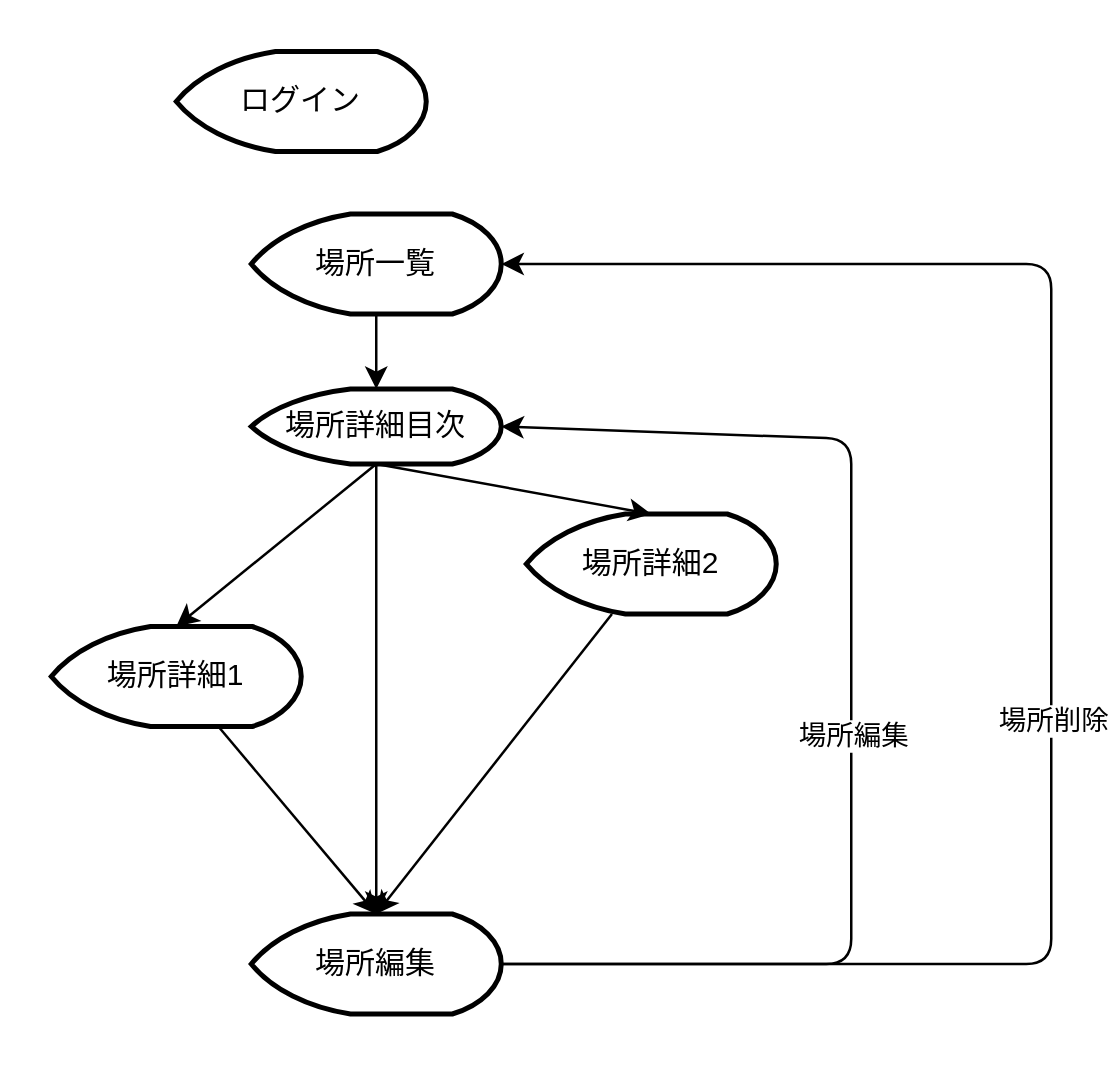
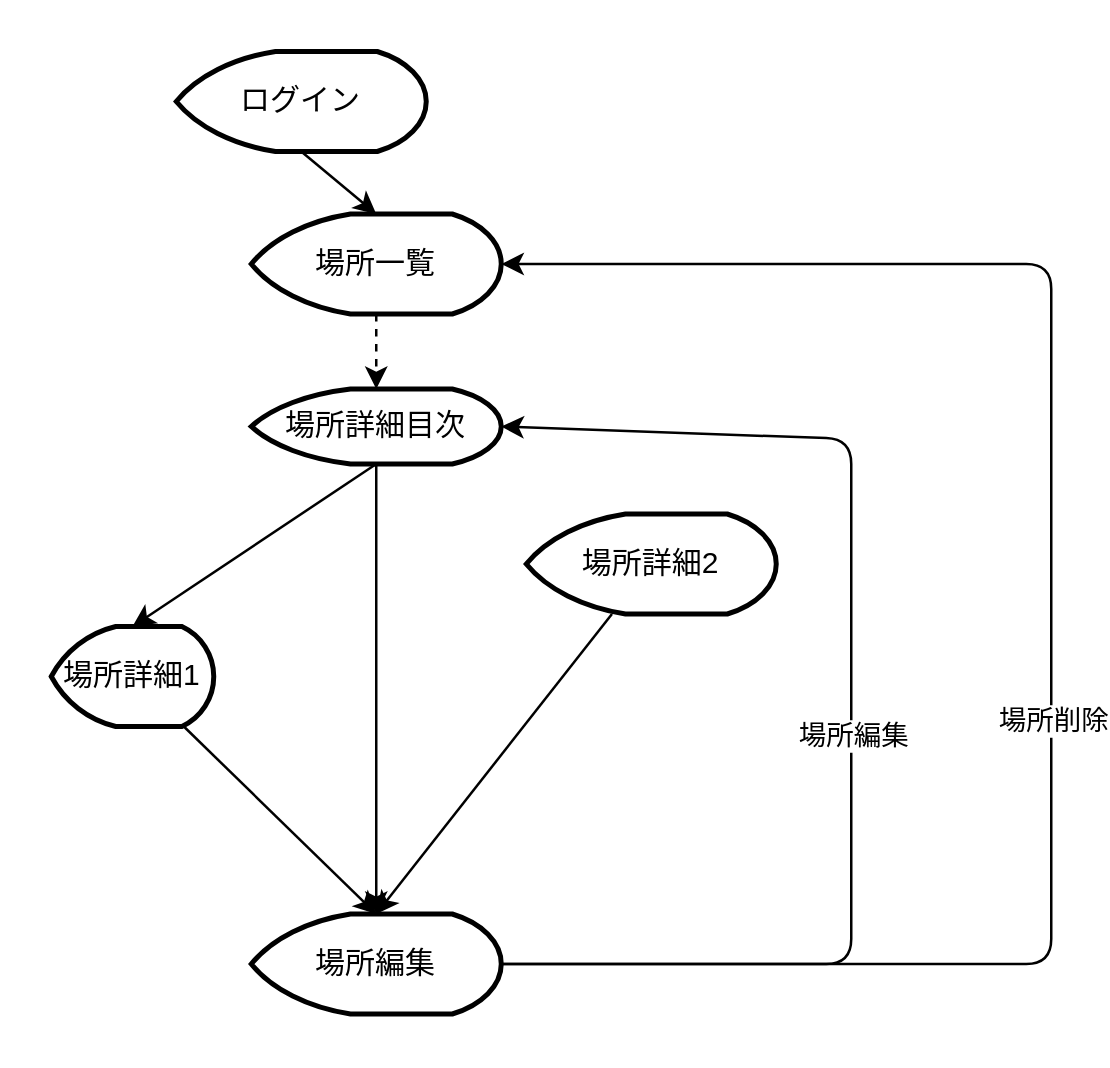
  <mxCell id="0" />
  <mxCell id="1" parent="0" />
  <mxCell id="2" value="ログイン" style="strokeWidth=2;html=1;shape=mxgraph.flowchart.display;whiteSpace=wrap;" vertex="1" parent="1"><mxGeometry x="70" y="20" width="100" height="40" as="geometry" /></mxCell>
+ <mxCell id="3" value="" style="endArrow=classic;html=1;exitX=0.5;exitY=1;exitDx=0;exitDy=0;exitPerimeter=0;entryX=0.5;entryY=0;entryDx=0;entryDy=0;entryPerimeter=0;" edge="1" parent="1" source="2" target="4"><mxGeometry width="50" height="50" relative="1" as="geometry"><mxPoint x="130" y="45" as="sourcePoint" /><mxPoint x="130" y="35" as="targetPoint" /></mxGeometry></mxCell>
  <mxCell id="4" value="場所一覧" style="strokeWidth=2;html=1;shape=mxgraph.flowchart.display;whiteSpace=wrap;" vertex="1" parent="1"><mxGeometry x="100" y="85" width="100" height="40" as="geometry" /></mxCell>
  <mxCell id="5" style="edgeStyle=none;html=1;entryX=0.5;entryY=0;entryDx=0;entryDy=0;entryPerimeter=0;" edge="1" parent="1" source="6" target="15"><mxGeometry relative="1" as="geometry" /></mxCell>
  <mxCell id="6" value="場所詳細目次" style="strokeWidth=2;html=1;shape=mxgraph.flowchart.display;whiteSpace=wrap;" vertex="1" parent="1"><mxGeometry x="100" y="155" width="100" height="30" as="geometry" /></mxCell>
  <mxCell id="7" style="edgeStyle=none;html=1;entryX=0.5;entryY=0;entryDx=0;entryDy=0;entryPerimeter=0;" edge="1" parent="1" source="8" target="15"><mxGeometry relative="1" as="geometry" /></mxCell>
- <mxCell id="8" value="場所詳細1" style="strokeWidth=2;html=1;shape=mxgraph.flowchart.display;whiteSpace=wrap;" vertex="1" parent="1"><mxGeometry x="20" y="250" width="100" height="40" as="geometry" /></mxCell>
+ <mxCell id="8" value="場所詳細1" style="strokeWidth=2;html=1;shape=mxgraph.flowchart.display;whiteSpace=wrap;" vertex="1" parent="1"><mxGeometry x="20" y="250" width="65" height="40" as="geometry" /></mxCell>
  <mxCell id="9" style="edgeStyle=none;html=1;entryX=0.5;entryY=0;entryDx=0;entryDy=0;entryPerimeter=0;" edge="1" parent="1" source="10" target="15"><mxGeometry relative="1" as="geometry" /></mxCell>
  <mxCell id="10" value="場所詳細2" style="strokeWidth=2;html=1;shape=mxgraph.flowchart.display;whiteSpace=wrap;" vertex="1" parent="1"><mxGeometry x="210" y="205" width="100" height="40" as="geometry" /></mxCell>
  <mxCell id="11" style="edgeStyle=none;html=1;entryX=1;entryY=0.5;entryDx=0;entryDy=0;entryPerimeter=0;" edge="1" parent="1" source="15" target="6"><mxGeometry relative="1" as="geometry"><Array as="points"><mxPoint x="340" y="385" /><mxPoint x="340" y="175" /></Array></mxGeometry></mxCell>
  <mxCell id="12" value="場所編集" style="edgeLabel;html=1;align=center;verticalAlign=middle;resizable=0;points=[];" vertex="1" connectable="0" parent="11"><mxGeometry x="-0.053" relative="1" as="geometry"><mxPoint as="offset" /></mxGeometry></mxCell>
  <mxCell id="13" style="edgeStyle=none;html=1;entryX=1;entryY=0.5;entryDx=0;entryDy=0;entryPerimeter=0;" edge="1" parent="1" source="15" target="4"><mxGeometry relative="1" as="geometry"><Array as="points"><mxPoint x="420" y="385" /><mxPoint x="420" y="105" /></Array></mxGeometry></mxCell>
  <mxCell id="14" value="場所削除" style="edgeLabel;html=1;align=center;verticalAlign=middle;resizable=0;points=[];" vertex="1" connectable="0" parent="13"><mxGeometry x="-0.117" relative="1" as="geometry"><mxPoint as="offset" /></mxGeometry></mxCell>
  <mxCell id="15" value="場所編集" style="strokeWidth=2;html=1;shape=mxgraph.flowchart.display;whiteSpace=wrap;" vertex="1" parent="1"><mxGeometry x="100" y="365" width="100" height="40" as="geometry" /></mxCell>
- <mxCell id="16" value="" style="endArrow=classic;html=1;exitX=0.5;exitY=1;exitDx=0;exitDy=0;exitPerimeter=0;entryX=0.5;entryY=0;entryDx=0;entryDy=0;entryPerimeter=0;" edge="1" parent="1" source="4" target="6"><mxGeometry width="50" height="50" relative="1" as="geometry"><mxPoint x="430" y="145" as="sourcePoint" /><mxPoint x="430" y="205" as="targetPoint" /></mxGeometry></mxCell>
+ <mxCell id="16" value="" style="endArrow=classic;html=1;exitX=0.5;exitY=1;exitDx=0;exitDy=0;exitPerimeter=0;entryX=0.5;entryY=0;entryDx=0;entryDy=0;entryPerimeter=0;dashed=1;" edge="1" parent="1" source="4" target="6"><mxGeometry width="50" height="50" relative="1" as="geometry"><mxPoint x="430" y="145" as="sourcePoint" /><mxPoint x="430" y="205" as="targetPoint" /></mxGeometry></mxCell>
  <mxCell id="17" value="" style="endArrow=classic;html=1;exitX=0.5;exitY=1;exitDx=0;exitDy=0;exitPerimeter=0;entryX=0.5;entryY=0;entryDx=0;entryDy=0;entryPerimeter=0;" edge="1" parent="1" source="6" target="8"><mxGeometry width="50" height="50" relative="1" as="geometry"><mxPoint x="120" y="210" as="sourcePoint" /><mxPoint x="120" y="270" as="targetPoint" /></mxGeometry></mxCell>
- <mxCell id="18" value="" style="endArrow=classic;html=1;exitX=0.5;exitY=1;exitDx=0;exitDy=0;exitPerimeter=0;entryX=0.5;entryY=0;entryDx=0;entryDy=0;entryPerimeter=0;" edge="1" parent="1" source="6" target="10"><mxGeometry width="50" height="50" relative="1" as="geometry"><mxPoint x="500" y="145" as="sourcePoint" /><mxPoint x="500" y="205" as="targetPoint" /></mxGeometry></mxCell>
